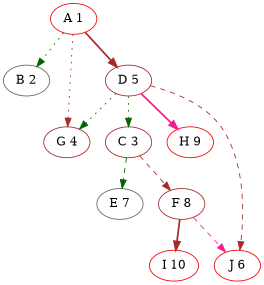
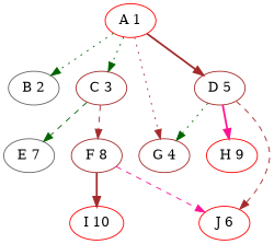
  digraph {
    node [color=red]
    edge [color=brown style=dotted]
    n1 [label="A 1"]
    n2 [color=gray40 label="B 2"]
    n3 [color=brown label="C 3"]
    n4 [color=brown label="D 5"]
    n5 [color=brown label="G 4"]
    n6 [color=gray40 label="E 7"]
    n7 [color=brown label="F 8"]
    n8 [label="H 9"]
    n9 [label="J 6"]
    n10 [label="I 10"]
    n1 -> n2 [color=darkgreen]
-   n4 -> n3 [color=darkgreen]
+   n1 -> n3 [color=darkgreen]
    n1 -> n4 [style=bold]
    n1 -> n5
    n3 -> n6 [color=darkgreen style=dashed]
    n3 -> n7 [style=dashed]
    n4 -> n5 [color=darkgreen]
    n4 -> n8 [color=deeppink style=bold]
    n4 -> n9 [style=dashed]
    n7 -> n9 [color=deeppink style=dashed]
    n7 -> n10 [style=bold]
  }
